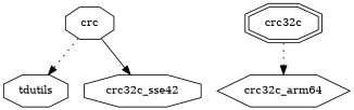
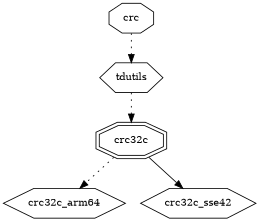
  digraph {
    node [fontsize=12 shape=octagon]
    edge [style=dotted]
    n1 [label=crc]
-   n2 [label=tdutils]
+   n2 [label=tdutils shape=hexagon]
    n3 [label=crc32c shape=doubleoctagon]
    n4 [label=crc32c_arm64 shape=hexagon]
-   n5 [label=crc32c_sse42]
+   n5 [label=crc32c_sse42 shape=hexagon]
    n1 -> n2
+   n2 -> n3
    n3 -> n4
-   n1 -> n5 [style=""]
+   n3 -> n5 [style=""]
  }
